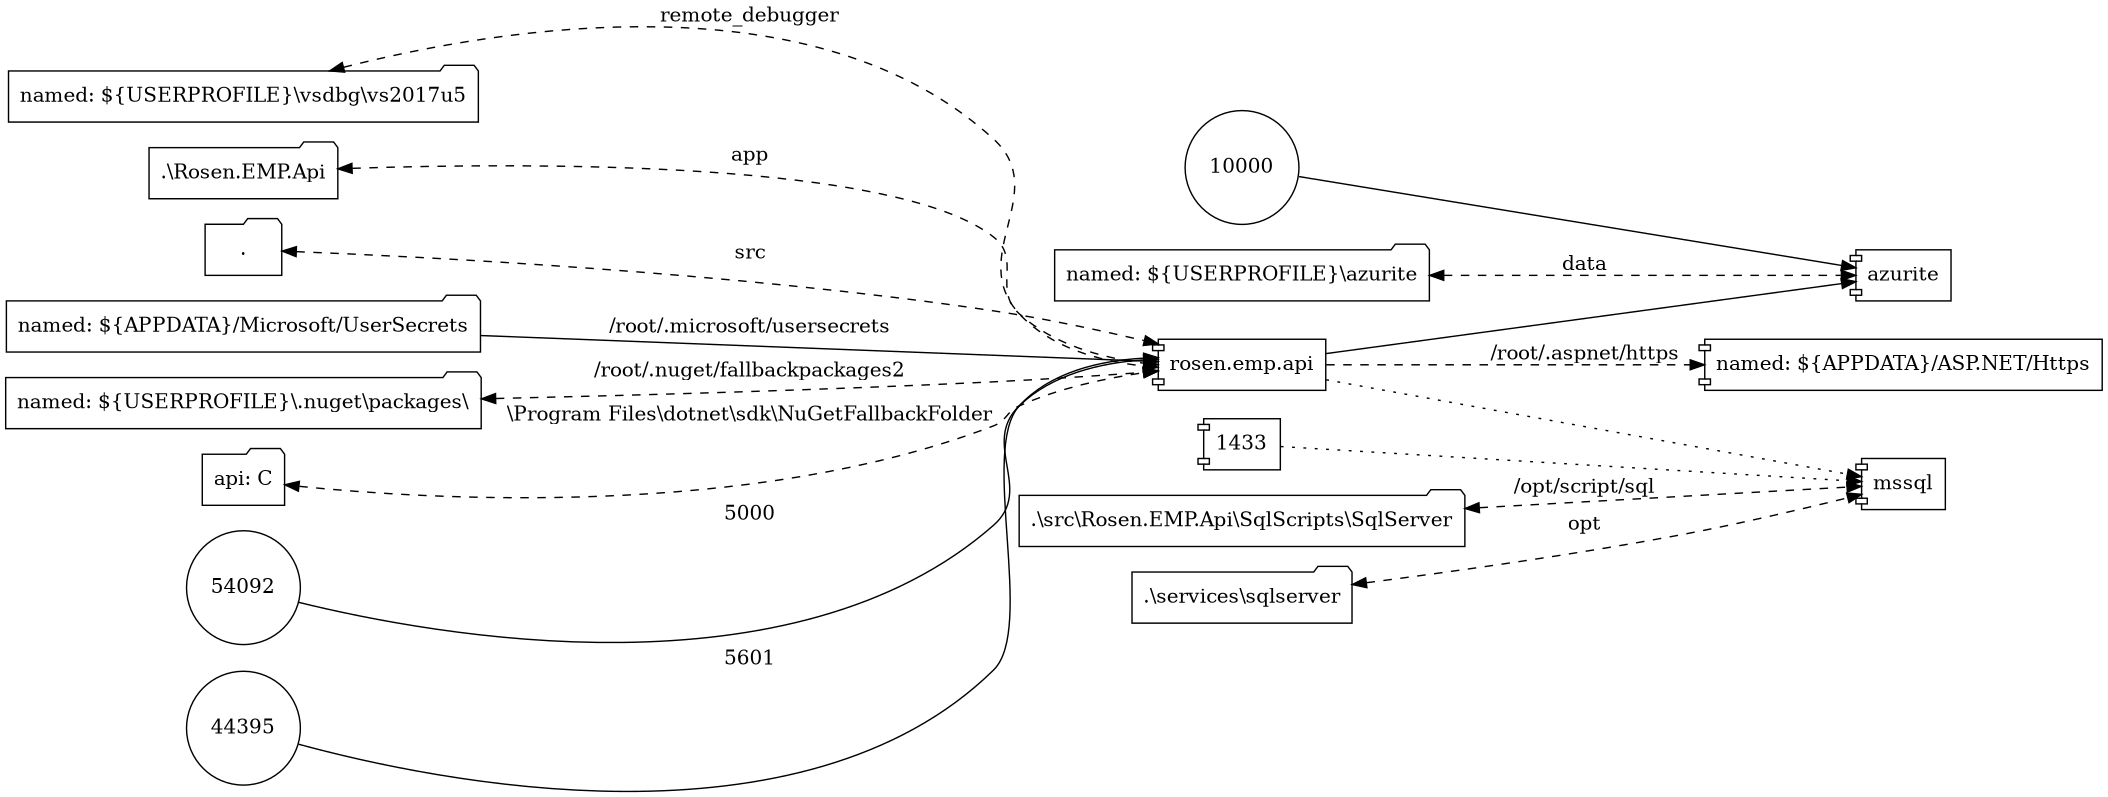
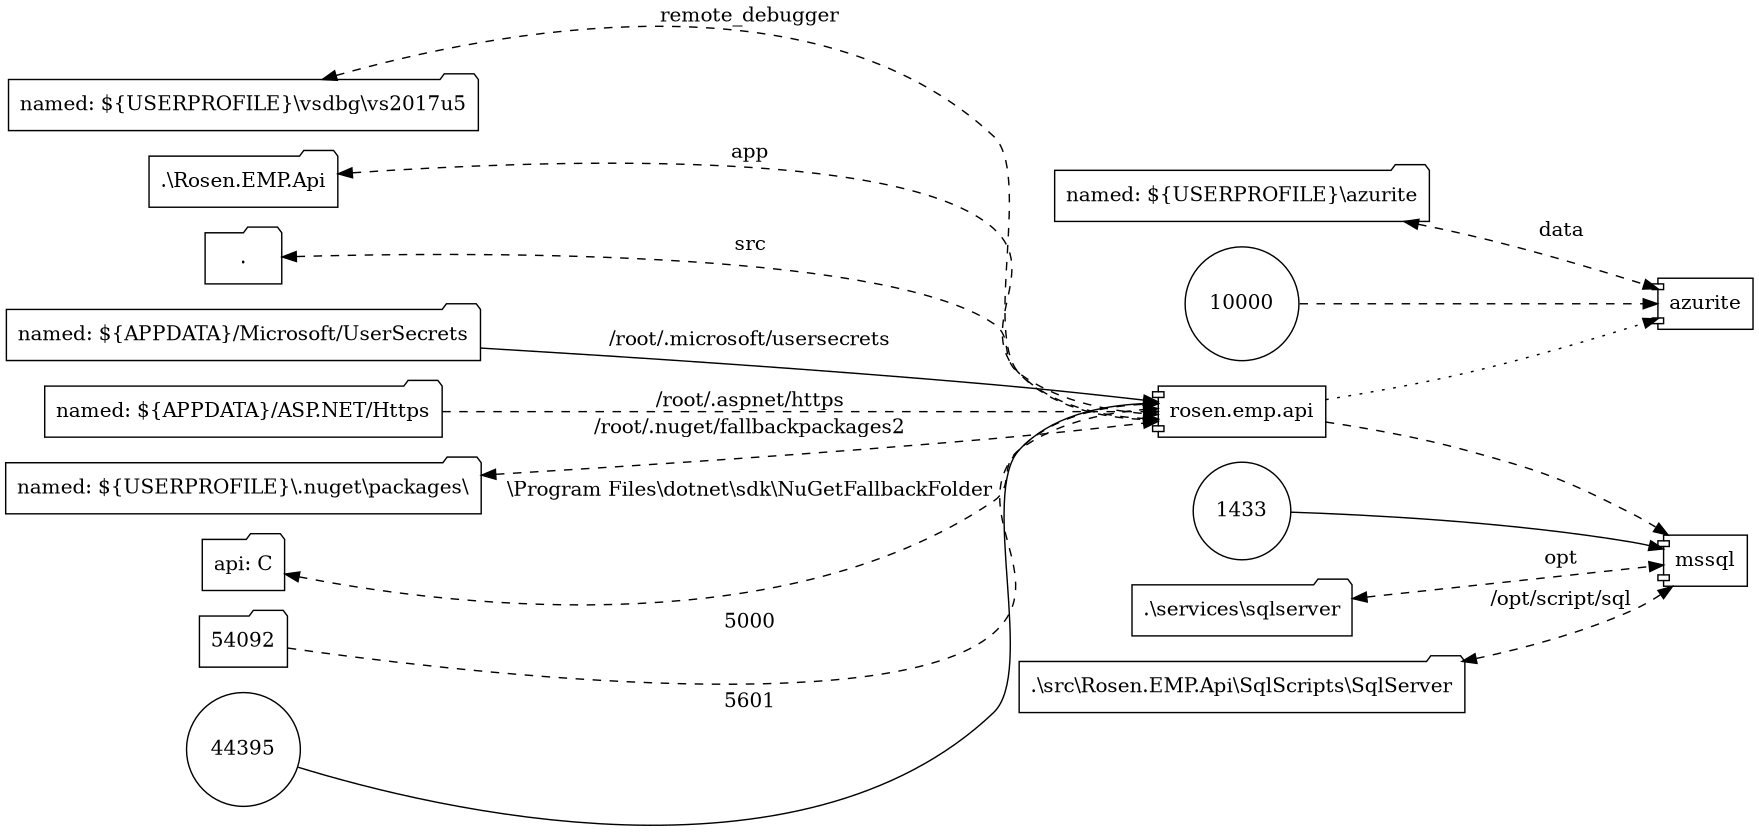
  digraph {
    bgcolor="#ffffff"
    rankdir=LR
    node [shape=folder]
    edge [style=dashed]
    azurite [shape=component]
    "named: ${USERPROFILE}\\azurite"
    10000 [shape=circle]
    mssql [shape=component]
    ".\\services\\sqlserver"
    ".\\src\\Rosen.EMP.Api\\SqlScripts\\SqlServer"
-   1433 [shape=component]
+   1433 [shape=circle]
    "rosen.emp.api" [shape=component]
    "named: ${USERPROFILE}\\vsdbg\\vs2017u5"
    ".\\Rosen.EMP.Api"
    "."
    "named: ${APPDATA}/Microsoft/UserSecrets"
-   "named: ${APPDATA}/ASP.NET/Https" [shape=component]
+   "named: ${APPDATA}/ASP.NET/Https"
    "named: ${USERPROFILE}\\.nuget\\packages\\"
    n15 [label="api: C"]
-   54092 [shape=circle]
+   54092
    44395 [shape=circle]
    "named: ${USERPROFILE}\\azurite" -> azurite [dir=both label=data]
-   10000 -> azurite [style=solid]
+   10000 -> azurite
    ".\\services\\sqlserver" -> mssql [dir=both label=opt]
    ".\\src\\Rosen.EMP.Api\\SqlScripts\\SqlServer" -> mssql [dir=both label="/opt/script/sql"]
-   1433 -> mssql [style=dotted]
-   "rosen.emp.api" -> azurite [style=solid]
-   "rosen.emp.api" -> mssql [style=dotted]
+   1433 -> mssql [style=solid]
+   "rosen.emp.api" -> azurite [style=dotted]
+   "rosen.emp.api" -> mssql
    "named: ${USERPROFILE}\\vsdbg\\vs2017u5" -> "rosen.emp.api" [dir=both label=remote_debugger]
    ".\\Rosen.EMP.Api" -> "rosen.emp.api" [dir=both label=app]
    "." -> "rosen.emp.api" [dir=both label=src]
    "named: ${APPDATA}/Microsoft/UserSecrets" -> "rosen.emp.api" [label="/root/.microsoft/usersecrets" style=solid]
-   "rosen.emp.api" -> "named: ${APPDATA}/ASP.NET/Https" [label="/root/.aspnet/https"]
+   "named: ${APPDATA}/ASP.NET/Https" -> "rosen.emp.api" [label="/root/.aspnet/https"]
    "named: ${USERPROFILE}\\.nuget\\packages\\" -> "rosen.emp.api" [dir=both label="/root/.nuget/fallbackpackages2"]
    n15 -> "rosen.emp.api" [dir=both label="\\Program Files\\dotnet\\sdk\\NuGetFallbackFolder"]
-   54092 -> "rosen.emp.api" [label=5000 style=solid]
+   54092 -> "rosen.emp.api" [label=5000]
    44395 -> "rosen.emp.api" [label=5601 style=solid]
  }
